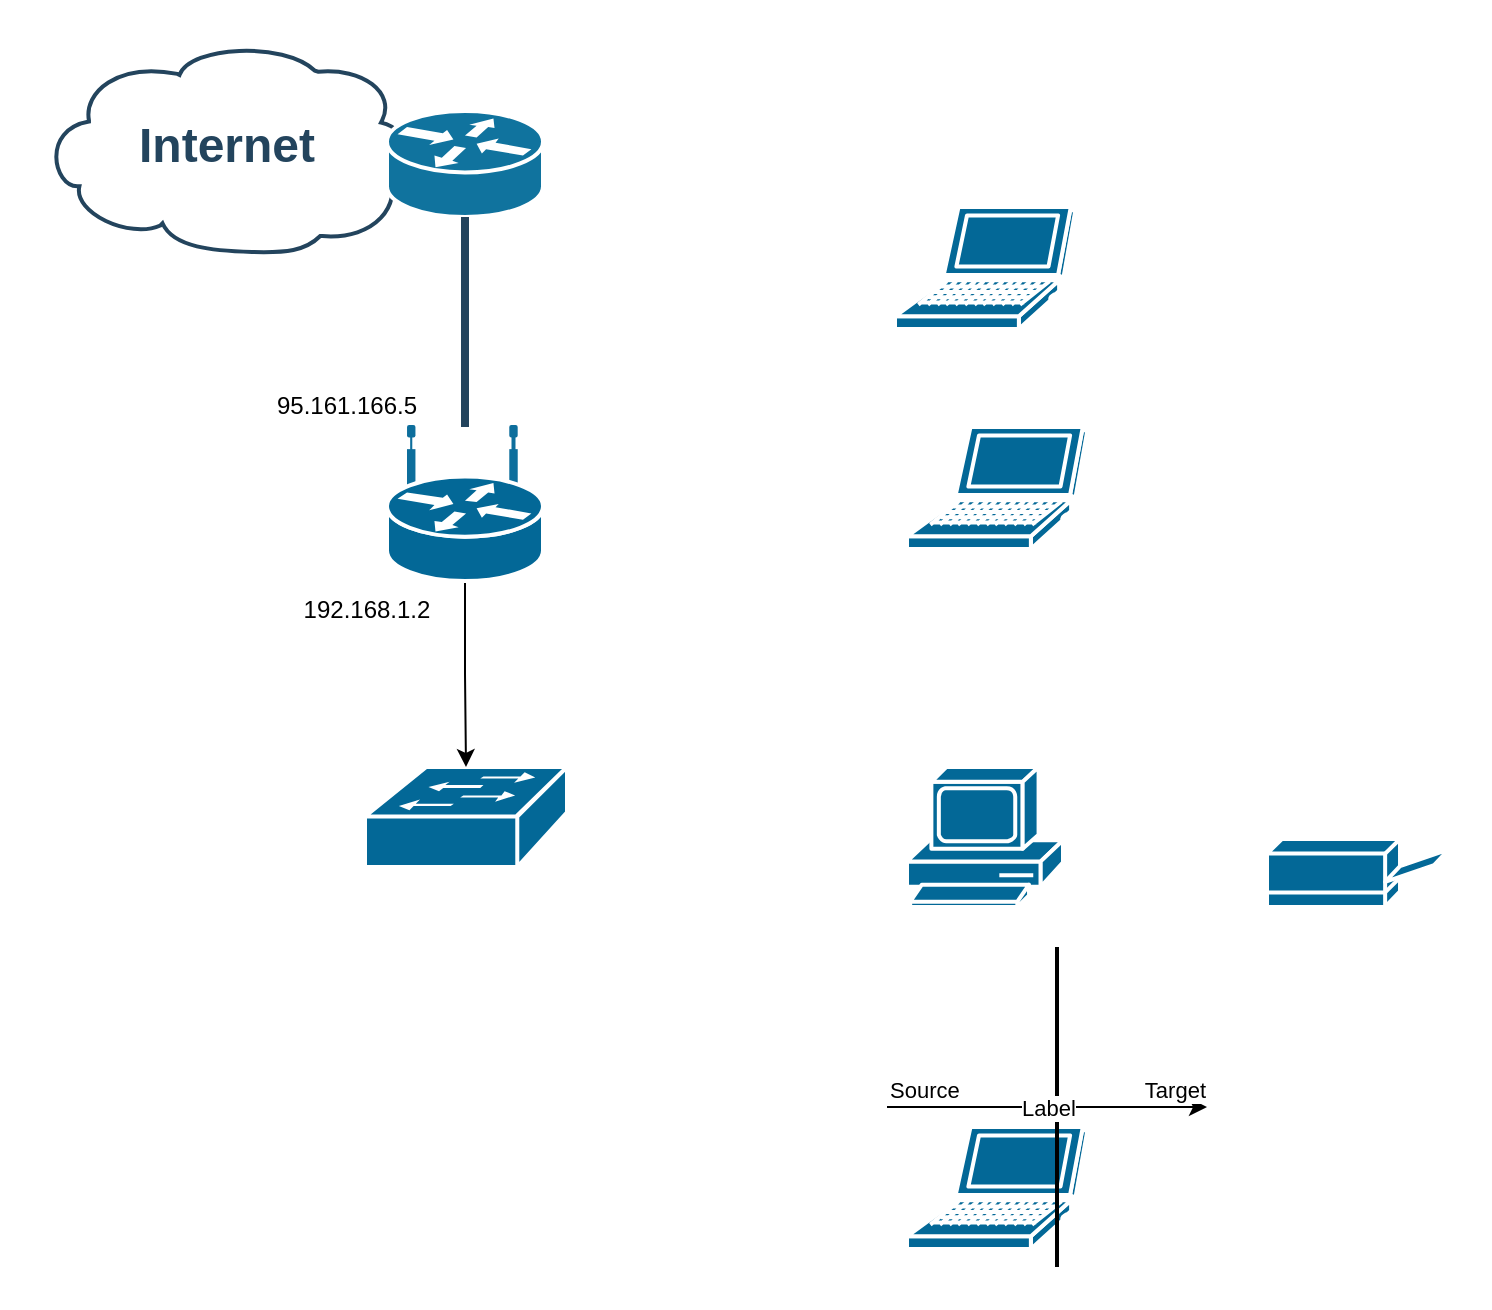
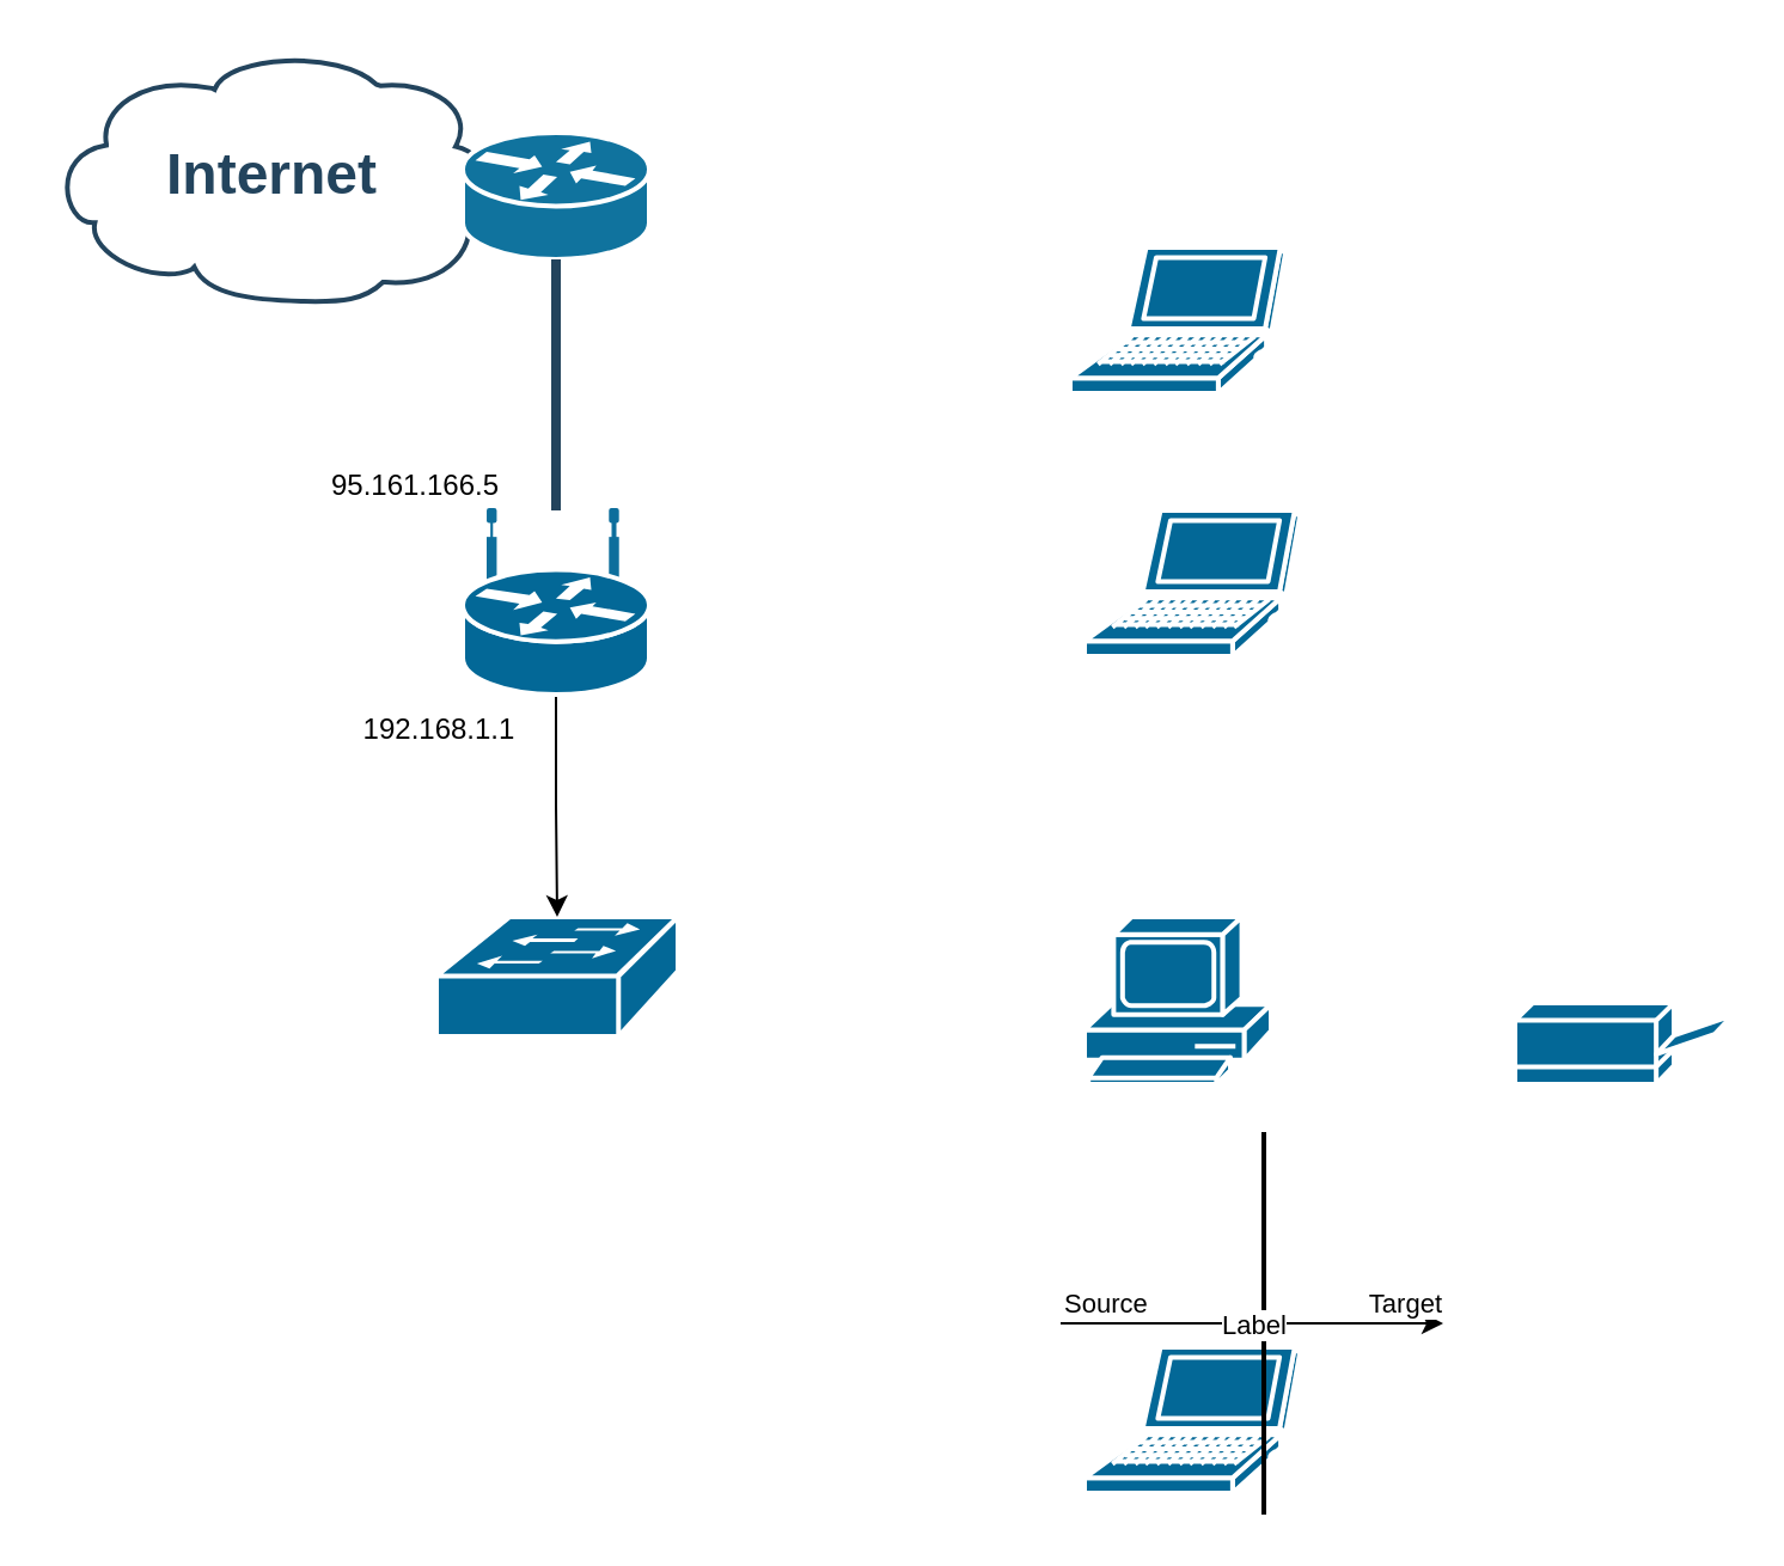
  <mxCell id="0" />
  <mxCell id="1" parent="0" />
  <mxCell id="2" value="Internet" style="shape=mxgraph.cisco.storage.cloud;html=1;dashed=0;strokeColor=#23445D;fillColor=#ffffff;strokeWidth=2;fontFamily=Helvetica;fontSize=24;fontColor=#23445D;align=center;fontStyle=1" parent="1" vertex="1"><mxGeometry x="20" y="20" width="186" height="106" as="geometry" /></mxCell>
  <mxCell id="3" value="" style="shape=mxgraph.cisco.routers.router;html=1;dashed=0;fillColor=#10739E;strokeColor=#ffffff;strokeWidth=2;verticalLabelPosition=bottom;verticalAlign=top;fontFamily=Helvetica;fontSize=36;fontColor=#FFB366" parent="1" vertex="1"><mxGeometry x="193" y="55" width="78" height="53" as="geometry" /></mxCell>
  <mxCell id="4" value="" style="elbow=horizontal;endArrow=none;html=1;strokeColor=#23445D;endFill=0;strokeWidth=4;rounded=1" parent="1" source="7" target="3" edge="1"><mxGeometry width="100" height="100" relative="1" as="geometry"><mxPoint x="380.831" y="185" as="sourcePoint" /><mxPoint x="383.278" y="173.083" as="targetPoint" /></mxGeometry></mxCell>
  <mxCell id="5" value="" style="shape=mxgraph.cisco.switches.workgroup_switch;sketch=0;html=1;pointerEvents=1;dashed=0;fillColor=#036897;strokeColor=#ffffff;strokeWidth=2;verticalLabelPosition=bottom;verticalAlign=top;align=center;outlineConnect=0;" vertex="1" parent="1"><mxGeometry x="182" y="383" width="101" height="50" as="geometry" /></mxCell>
  <mxCell id="6" value="" style="edgeStyle=orthogonalEdgeStyle;rounded=0;orthogonalLoop=1;jettySize=auto;html=1;" edge="1" parent="1" source="7" target="5"><mxGeometry relative="1" as="geometry" /></mxCell>
  <mxCell id="7" value="" style="shape=mxgraph.cisco.routers.wireless_router;sketch=0;html=1;pointerEvents=1;dashed=0;fillColor=#036897;strokeColor=#ffffff;strokeWidth=2;verticalLabelPosition=bottom;verticalAlign=top;align=center;outlineConnect=0;" vertex="1" parent="1"><mxGeometry x="193.001" y="213" width="78" height="77" as="geometry" /></mxCell>
  <mxCell id="8" value="" style="shape=mxgraph.cisco.computers_and_peripherals.laptop;sketch=0;html=1;pointerEvents=1;dashed=0;fillColor=#036897;strokeColor=#ffffff;strokeWidth=2;verticalLabelPosition=bottom;verticalAlign=top;align=center;outlineConnect=0;" vertex="1" parent="1"><mxGeometry x="447" y="103" width="90" height="61" as="geometry" /></mxCell>
  <mxCell id="9" value="" style="shape=mxgraph.cisco.computers_and_peripherals.printer;sketch=0;html=1;pointerEvents=1;dashed=0;fillColor=#036897;strokeColor=#ffffff;strokeWidth=2;verticalLabelPosition=bottom;verticalAlign=top;align=center;outlineConnect=0;" vertex="1" parent="1"><mxGeometry x="633" y="419" width="91" height="34" as="geometry" /></mxCell>
  <mxCell id="10" value="" style="shape=mxgraph.cisco.computers_and_peripherals.pc;sketch=0;html=1;pointerEvents=1;dashed=0;fillColor=#036897;strokeColor=#ffffff;strokeWidth=2;verticalLabelPosition=bottom;verticalAlign=top;align=center;outlineConnect=0;" vertex="1" parent="1"><mxGeometry x="453" y="383" width="78" height="70" as="geometry" /></mxCell>
  <mxCell id="11" value="" style="shape=mxgraph.cisco.computers_and_peripherals.laptop;sketch=0;html=1;pointerEvents=1;dashed=0;fillColor=#036897;strokeColor=#ffffff;strokeWidth=2;verticalLabelPosition=bottom;verticalAlign=top;align=center;outlineConnect=0;" vertex="1" parent="1"><mxGeometry x="453" y="213" width="90" height="61" as="geometry" /></mxCell>
  <mxCell id="12" value="" style="shape=mxgraph.cisco.computers_and_peripherals.laptop;sketch=0;html=1;pointerEvents=1;dashed=0;fillColor=#036897;strokeColor=#ffffff;strokeWidth=2;verticalLabelPosition=bottom;verticalAlign=top;align=center;outlineConnect=0;" vertex="1" parent="1"><mxGeometry x="453" y="563" width="90" height="61" as="geometry" /></mxCell>
  <mxCell id="13" value="" style="line;strokeWidth=2;direction=south;html=1;" vertex="1" parent="1"><mxGeometry x="523" y="473" width="10" height="160" as="geometry" /></mxCell>
  <mxCell id="14" value="" style="endArrow=classic;html=1;rounded=0;" edge="1" parent="1"><mxGeometry relative="1" as="geometry"><mxPoint x="443" y="553" as="sourcePoint" /><mxPoint x="603" y="553" as="targetPoint" /></mxGeometry></mxCell>
  <mxCell id="15" value="Label" style="edgeLabel;resizable=0;html=1;align=center;verticalAlign=middle;" connectable="0" vertex="1" parent="14"><mxGeometry relative="1" as="geometry" /></mxCell>
  <mxCell id="16" value="Source" style="edgeLabel;resizable=0;html=1;align=left;verticalAlign=bottom;" connectable="0" vertex="1" parent="14"><mxGeometry x="-1" relative="1" as="geometry" /></mxCell>
  <mxCell id="17" value="Target" style="edgeLabel;resizable=0;html=1;align=right;verticalAlign=bottom;" connectable="0" vertex="1" parent="14"><mxGeometry x="1" relative="1" as="geometry" /></mxCell>
- <mxCell id="18" value="192.168.1.2" style="text;html=1;align=center;verticalAlign=middle;resizable=0;points=[];autosize=1;strokeColor=none;fillColor=none;" vertex="1" parent="1"><mxGeometry x="143" y="295" width="80" height="20" as="geometry" /></mxCell>
+ <mxCell id="18" value="192.168.1.1" style="text;html=1;align=center;verticalAlign=middle;resizable=0;points=[];autosize=1;strokeColor=none;fillColor=none;" vertex="1" parent="1"><mxGeometry x="143" y="295" width="80" height="20" as="geometry" /></mxCell>
  <mxCell id="19" value="95.161.166.5" style="text;html=1;align=center;verticalAlign=middle;resizable=0;points=[];autosize=1;strokeColor=none;fillColor=none;" vertex="1" parent="1"><mxGeometry x="128" y="193" width="90" height="20" as="geometry" /></mxCell>
